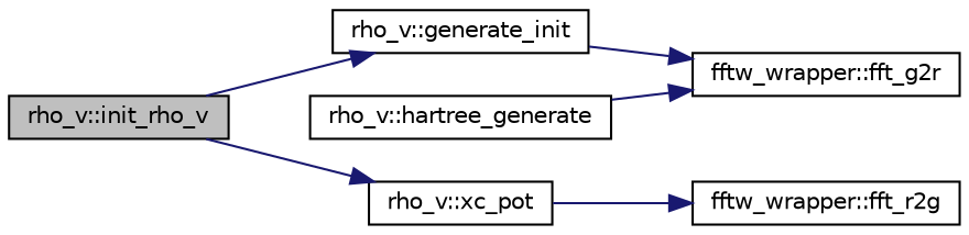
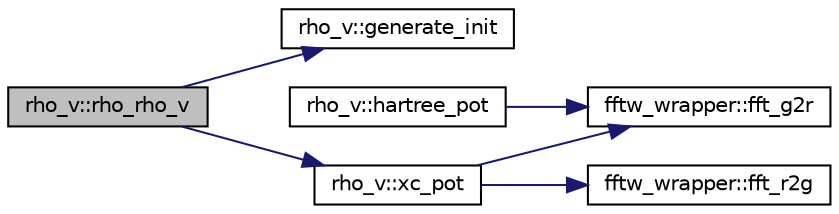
  digraph {
    rankdir=LR
    node [color=black fillcolor=white fontname=Helvetica fontsize=10 shape=record style=filled]
    edge [color=midnightblue fontname=Helvetica fontsize=10 labelfontname=Helvetica labelfontsize=10 style=solid]
-   n1 [fillcolor=grey75 fontcolor=black height=0.2 label="rho_v::init_rho_v" width=0.4]
+   n1 [fillcolor=grey75 fontcolor=black height=0.2 label="rho_v::rho_rho_v" width=0.4]
    n2 [height=0.2 label="rho_v::generate_init" width=0.4]
    n3 [height=0.2 label="rho_v::xc_pot" width=0.4]
    n4 [height=0.2 label="fftw_wrapper::fft_g2r" width=0.4]
-   n5 [height=0.2 label="rho_v::hartree_generate" width=0.4]
+   n5 [height=0.2 label="rho_v::hartree_pot" width=0.4]
    n6 [height=0.2 label="fftw_wrapper::fft_r2g" width=0.4]
    n1 -> n2
    n1 -> n3
-   n2 -> n4
+   n3 -> n4
    n3 -> n6
    n5 -> n4
  }
